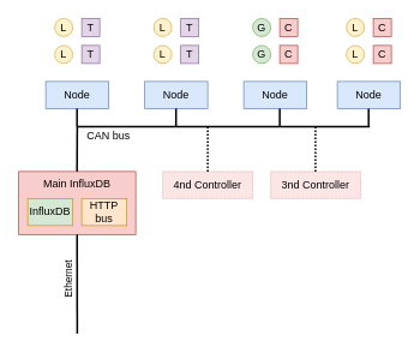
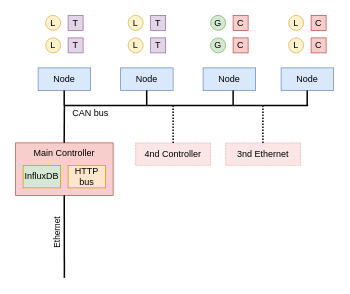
  <mxCell id="0" />
  <mxCell id="1" parent="0" />
  <mxCell id="2" value="Node" style="rounded=0;whiteSpace=wrap;html=1;fillColor=#dae8fc;strokeColor=#6c8ebf;" parent="1" vertex="1"><mxGeometry x="50" y="90" width="70" height="30" as="geometry" /></mxCell>
  <mxCell id="3" value="Node" style="rounded=0;whiteSpace=wrap;html=1;fillColor=#dae8fc;strokeColor=#6c8ebf;" parent="1" vertex="1"><mxGeometry x="160" y="90" width="70" height="30" as="geometry" /></mxCell>
  <mxCell id="4" value="L" style="ellipse;whiteSpace=wrap;html=1;fillColor=#fff2cc;strokeColor=#d6b656;" parent="1" vertex="1"><mxGeometry x="60" y="50" width="20" height="20" as="geometry" /></mxCell>
  <mxCell id="5" value="L" style="ellipse;whiteSpace=wrap;html=1;fillColor=#fff2cc;strokeColor=#d6b656;" parent="1" vertex="1"><mxGeometry x="60" y="20" width="20" height="20" as="geometry" /></mxCell>
  <mxCell id="6" value="T" style="rounded=0;whiteSpace=wrap;html=1;fillColor=#e1d5e7;strokeColor=#9673a6;" parent="1" vertex="1"><mxGeometry x="90" y="50" width="20" height="20" as="geometry" /></mxCell>
  <mxCell id="7" value="T" style="rounded=0;whiteSpace=wrap;html=1;fillColor=#e1d5e7;strokeColor=#9673a6;" parent="1" vertex="1"><mxGeometry x="90" y="20" width="20" height="20" as="geometry" /></mxCell>
  <mxCell id="8" value="L" style="ellipse;whiteSpace=wrap;html=1;fillColor=#fff2cc;strokeColor=#d6b656;" parent="1" vertex="1"><mxGeometry x="170" y="50" width="20" height="20" as="geometry" /></mxCell>
  <mxCell id="9" value="L" style="ellipse;whiteSpace=wrap;html=1;fillColor=#fff2cc;strokeColor=#d6b656;" parent="1" vertex="1"><mxGeometry x="170" y="20" width="20" height="20" as="geometry" /></mxCell>
  <mxCell id="10" value="T" style="rounded=0;whiteSpace=wrap;html=1;fillColor=#e1d5e7;strokeColor=#9673a6;" parent="1" vertex="1"><mxGeometry x="200" y="50" width="20" height="20" as="geometry" /></mxCell>
  <mxCell id="11" value="T" style="rounded=0;whiteSpace=wrap;html=1;fillColor=#e1d5e7;strokeColor=#9673a6;" parent="1" vertex="1"><mxGeometry x="200" y="20" width="20" height="20" as="geometry" /></mxCell>
  <mxCell id="12" value="Node" style="rounded=0;whiteSpace=wrap;html=1;fillColor=#dae8fc;strokeColor=#6c8ebf;" parent="1" vertex="1"><mxGeometry x="270" y="90" width="70" height="30" as="geometry" /></mxCell>
  <mxCell id="13" value="G" style="ellipse;whiteSpace=wrap;html=1;fillColor=#d5e8d4;strokeColor=#82b366;" parent="1" vertex="1"><mxGeometry x="280" y="50" width="20" height="20" as="geometry" /></mxCell>
  <mxCell id="14" value="G" style="ellipse;whiteSpace=wrap;html=1;fillColor=#d5e8d4;strokeColor=#82b366;" parent="1" vertex="1"><mxGeometry x="280" y="20" width="20" height="20" as="geometry" /></mxCell>
  <mxCell id="15" value="C" style="rounded=0;whiteSpace=wrap;html=1;fillColor=#f8cecc;strokeColor=#b85450;" parent="1" vertex="1"><mxGeometry x="310" y="50" width="20" height="20" as="geometry" /></mxCell>
  <mxCell id="16" value="C" style="rounded=0;whiteSpace=wrap;html=1;fillColor=#f8cecc;strokeColor=#b85450;" parent="1" vertex="1"><mxGeometry x="310" y="20" width="20" height="20" as="geometry" /></mxCell>
- <mxCell id="17" value="Main InfluxDB" style="rounded=0;whiteSpace=wrap;html=1;fillColor=#f8cecc;strokeColor=#b85450;verticalAlign=top;" parent="1" vertex="1"><mxGeometry x="20" y="190" width="130" height="70" as="geometry" /></mxCell>
+ <mxCell id="17" value="Main Controller" style="rounded=0;whiteSpace=wrap;html=1;fillColor=#f8cecc;strokeColor=#b85450;verticalAlign=top;" parent="1" vertex="1"><mxGeometry x="20" y="190" width="130" height="70" as="geometry" /></mxCell>
  <mxCell id="18" value="" style="endArrow=none;html=1;strokeWidth=2;" parent="1" edge="1"><mxGeometry width="50" height="50" relative="1" as="geometry"><mxPoint x="84.76" y="190" as="sourcePoint" /><mxPoint x="85" y="140" as="targetPoint" /></mxGeometry></mxCell>
  <mxCell id="19" value="" style="endArrow=none;html=1;strokeWidth=2;" parent="1" edge="1"><mxGeometry width="50" height="50" relative="1" as="geometry"><mxPoint x="410" y="140" as="sourcePoint" /><mxPoint x="85" y="140" as="targetPoint" /></mxGeometry></mxCell>
  <mxCell id="20" value="" style="endArrow=none;html=1;strokeWidth=2;" parent="1" edge="1"><mxGeometry width="50" height="50" relative="1" as="geometry"><mxPoint x="84.76" y="140" as="sourcePoint" /><mxPoint x="84.76" y="120" as="targetPoint" /></mxGeometry></mxCell>
  <mxCell id="21" value="" style="endArrow=none;html=1;strokeWidth=2;" parent="1" edge="1"><mxGeometry width="50" height="50" relative="1" as="geometry"><mxPoint x="194.76" y="140" as="sourcePoint" /><mxPoint x="194.76" y="120" as="targetPoint" /></mxGeometry></mxCell>
  <mxCell id="22" value="" style="endArrow=none;html=1;strokeWidth=2;" parent="1" edge="1"><mxGeometry width="50" height="50" relative="1" as="geometry"><mxPoint x="310" y="140" as="sourcePoint" /><mxPoint x="310" y="120" as="targetPoint" /></mxGeometry></mxCell>
  <mxCell id="23" value="CAN bus" style="text;html=1;strokeColor=none;fillColor=none;align=center;verticalAlign=middle;whiteSpace=wrap;rounded=0;" parent="1" vertex="1"><mxGeometry x="90" y="140" width="60" height="20" as="geometry" /></mxCell>
  <mxCell id="24" value="4nd Controller" style="rounded=0;whiteSpace=wrap;html=1;fillColor=#f8cecc;strokeColor=#b85450;dashed=1;dashPattern=1 1;opacity=50;" parent="1" vertex="1"><mxGeometry x="180" y="190" width="100" height="30" as="geometry" /></mxCell>
  <mxCell id="25" value="" style="endArrow=none;html=1;strokeWidth=2;" parent="1" edge="1"><mxGeometry width="50" height="50" relative="1" as="geometry"><mxPoint x="85" y="370" as="sourcePoint" /><mxPoint x="84.83" y="260" as="targetPoint" /></mxGeometry></mxCell>
  <mxCell id="26" value="Ethernet" style="edgeLabel;html=1;align=center;verticalAlign=middle;resizable=0;points=[];rotation=-90;" parent="25" vertex="1" connectable="0"><mxGeometry x="0.364" relative="1" as="geometry"><mxPoint x="-10" y="15" as="offset" /></mxGeometry></mxCell>
  <mxCell id="27" value="InfluxDB" style="rounded=0;whiteSpace=wrap;html=1;fillColor=#d5e8d4;strokeColor=#d79b00;" parent="1" vertex="1"><mxGeometry x="30" y="220" width="50" height="30" as="geometry" /></mxCell>
  <mxCell id="28" value="HTTP bus" style="rounded=0;whiteSpace=wrap;html=1;fillColor=#ffe6cc;strokeColor=#d79b00;" parent="1" vertex="1"><mxGeometry x="90" y="220" width="50" height="30" as="geometry" /></mxCell>
  <mxCell id="29" value="" style="endArrow=none;html=1;strokeWidth=2;dashed=1;dashPattern=1 1;" parent="1" edge="1"><mxGeometry width="50" height="50" relative="1" as="geometry"><mxPoint x="230" y="190" as="sourcePoint" /><mxPoint x="230" y="140" as="targetPoint" /></mxGeometry></mxCell>
  <mxCell id="30" value="Node" style="rounded=0;whiteSpace=wrap;html=1;fillColor=#dae8fc;strokeColor=#6c8ebf;" vertex="1" parent="1"><mxGeometry x="374" y="90" width="70" height="30" as="geometry" /></mxCell>
  <mxCell id="31" value="L" style="ellipse;whiteSpace=wrap;html=1;fillColor=#fff2cc;strokeColor=#d6b656;" vertex="1" parent="1"><mxGeometry x="384" y="50" width="20" height="20" as="geometry" /></mxCell>
  <mxCell id="32" value="L" style="ellipse;whiteSpace=wrap;html=1;fillColor=#fff2cc;strokeColor=#d6b656;" vertex="1" parent="1"><mxGeometry x="384" y="20" width="20" height="20" as="geometry" /></mxCell>
  <mxCell id="33" value="C" style="rounded=0;whiteSpace=wrap;html=1;fillColor=#f8cecc;strokeColor=#b85450;" vertex="1" parent="1"><mxGeometry x="414" y="50" width="20" height="20" as="geometry" /></mxCell>
  <mxCell id="34" value="C" style="rounded=0;whiteSpace=wrap;html=1;fillColor=#f8cecc;strokeColor=#b85450;" vertex="1" parent="1"><mxGeometry x="414" y="20" width="20" height="20" as="geometry" /></mxCell>
  <mxCell id="35" value="" style="endArrow=none;html=1;strokeWidth=2;" edge="1" parent="1"><mxGeometry width="50" height="50" relative="1" as="geometry"><mxPoint x="408.76" y="140" as="sourcePoint" /><mxPoint x="408.76" y="120" as="targetPoint" /></mxGeometry></mxCell>
- <mxCell id="36" value="3nd Controller" style="rounded=0;whiteSpace=wrap;html=1;fillColor=#f8cecc;strokeColor=#b85450;dashed=1;dashPattern=1 1;opacity=50;" vertex="1" parent="1"><mxGeometry x="300" y="190" width="100" height="30" as="geometry" /></mxCell>
+ <mxCell id="36" value="3nd Ethernet" style="rounded=0;whiteSpace=wrap;html=1;fillColor=#f8cecc;strokeColor=#b85450;dashed=1;dashPattern=1 1;opacity=50;" vertex="1" parent="1"><mxGeometry x="300" y="190" width="100" height="30" as="geometry" /></mxCell>
  <mxCell id="37" value="" style="endArrow=none;html=1;strokeWidth=2;dashed=1;dashPattern=1 1;" edge="1" parent="1"><mxGeometry width="50" height="50" relative="1" as="geometry"><mxPoint x="349.71" y="190" as="sourcePoint" /><mxPoint x="349.71" y="140" as="targetPoint" /></mxGeometry></mxCell>
